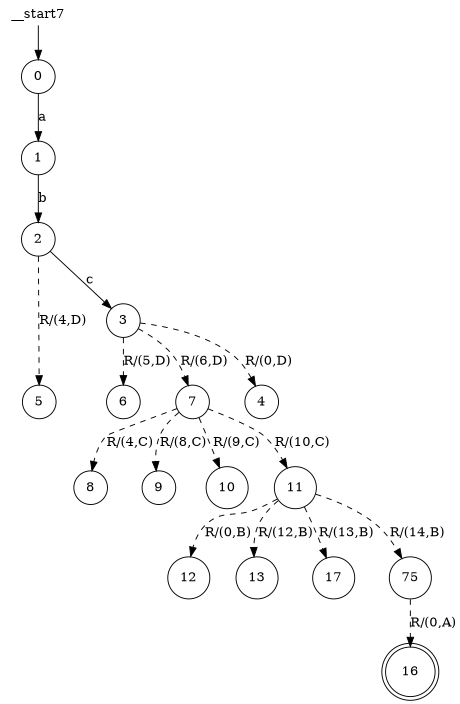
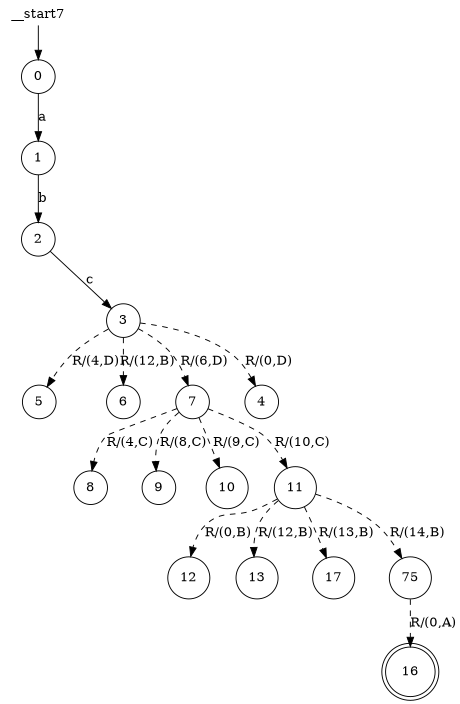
  digraph {
    node [shape=circle]
    edge [style=dashed]
    n1 [label=0]
    n2 [label=1]
    n3 [label=2]
    n4 [label=3]
    n5 [label=4]
    n6 [label=5]
    n7 [label=6]
    n8 [label=7]
    n9 [label=8]
    n10 [label=9]
    n11 [label=10]
    n12 [label=11]
    n13 [label=12]
    n14 [label=13]
    n15 [label=17]
    n16 [label=75]
    n17 [label=16 shape=doublecircle]
    n18 [height=0 label=__start7 shape=none width=0]
    n1 -> n2 [label=a style=""]
    n2 -> n3 [label=b style=""]
    n3 -> n4 [label=c style=""]
    n4 -> n5 [label="R/(0,D)"]
-   n3 -> n6 [label="R/(4,D)"]
-   n4 -> n7 [label="R/(5,D)"]
+   n4 -> n6 [label="R/(4,D)"]
+   n4 -> n7 [label="R/(12,B)"]
    n4 -> n8 [label="R/(6,D)"]
    n8 -> n9 [label="R/(4,C)"]
    n8 -> n10 [label="R/(8,C)"]
    n8 -> n11 [label="R/(9,C)"]
    n8 -> n12 [label="R/(10,C)"]
    n12 -> n13 [label="R/(0,B)"]
    n12 -> n14 [label="R/(12,B)"]
    n12 -> n15 [label="R/(13,B)"]
    n12 -> n16 [label="R/(14,B)"]
    n16 -> n17 [label="R/(0,A)"]
    n18 -> n1 [style=""]
  }
